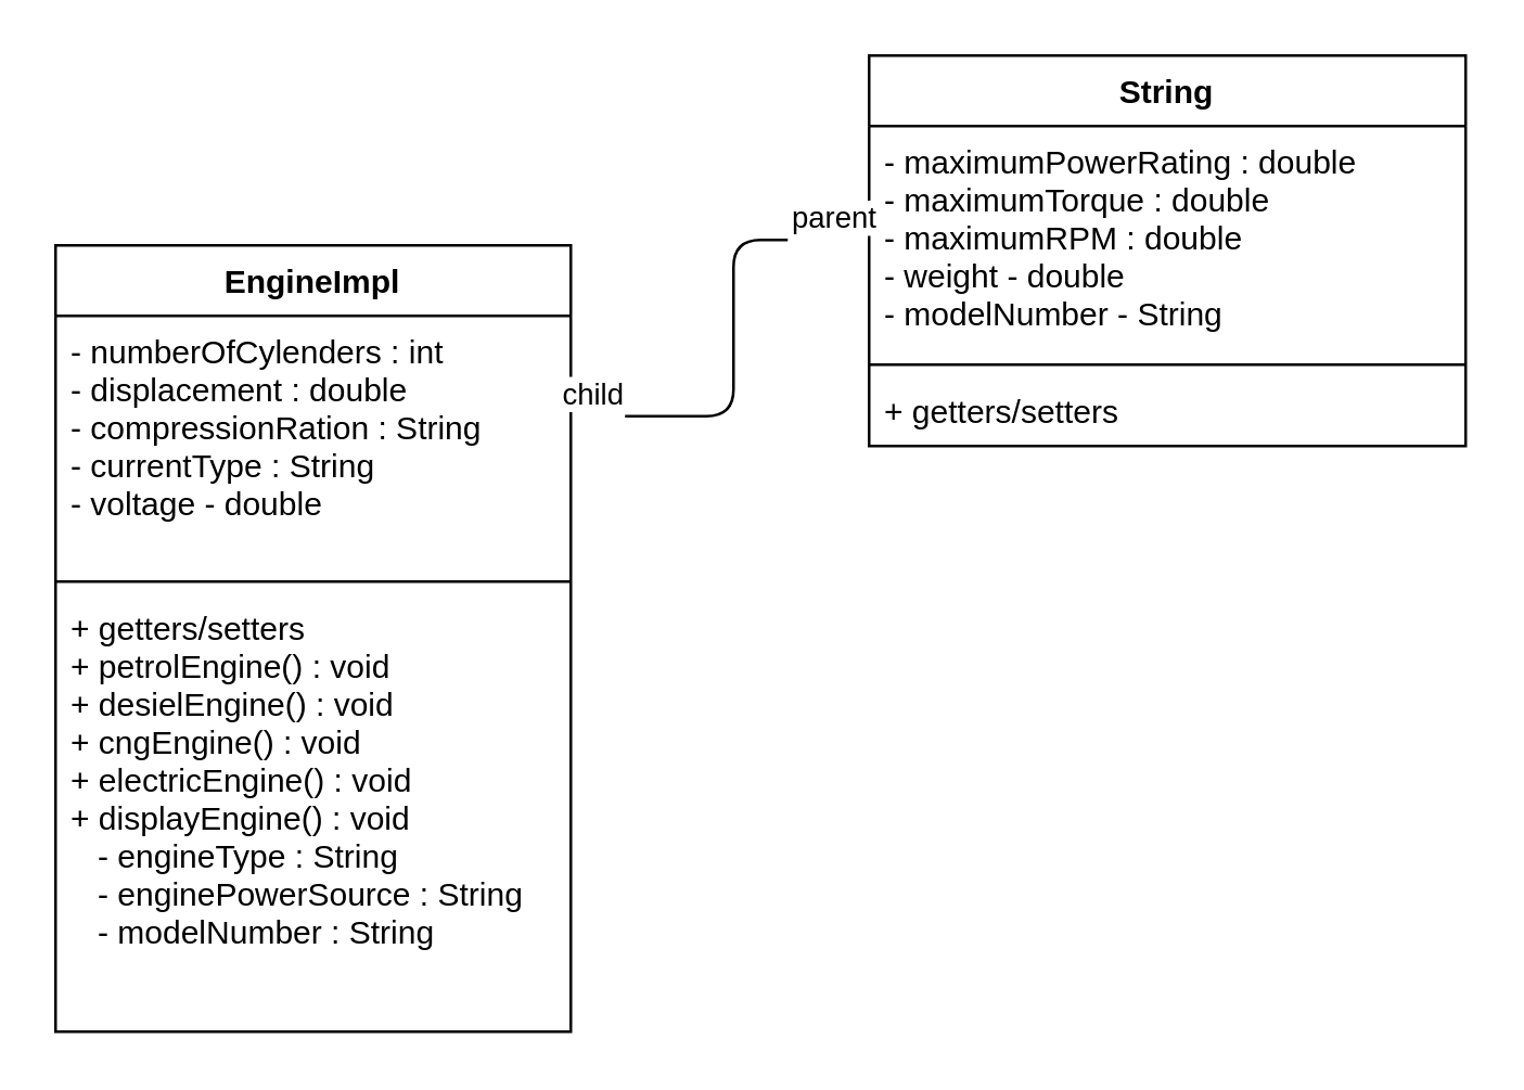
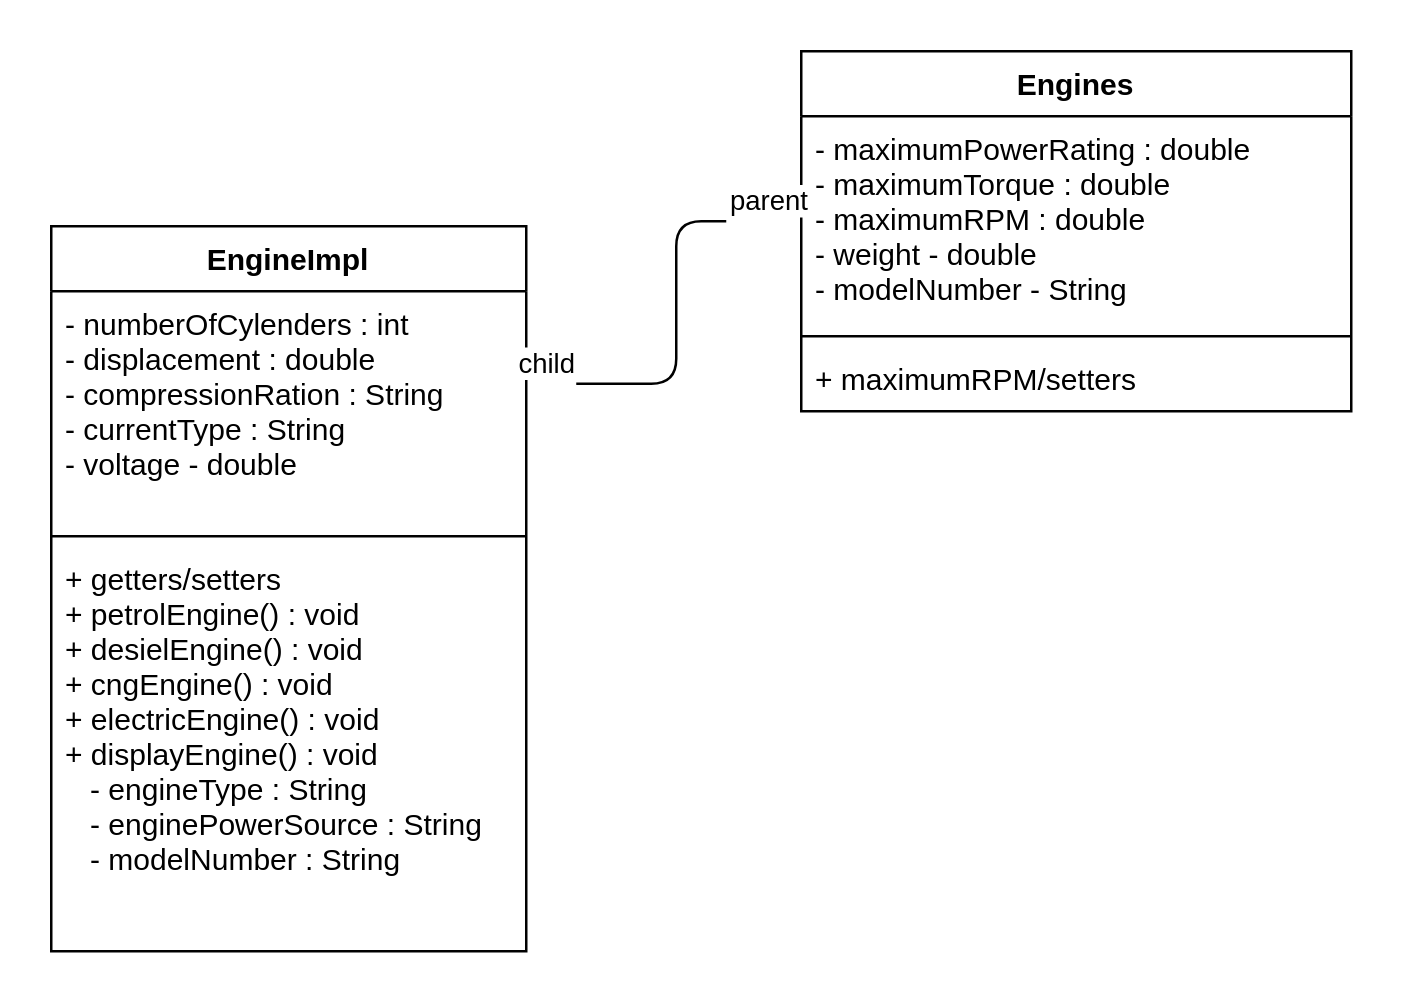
  <mxCell id="0" />
  <mxCell id="1" parent="0" />
- <mxCell id="2" value="String" style="swimlane;fontStyle=1;align=center;verticalAlign=top;childLayout=stackLayout;horizontal=1;startSize=26;horizontalStack=0;resizeParent=1;resizeParentMax=0;resizeLast=0;collapsible=1;marginBottom=0;" parent="1" vertex="1"><mxGeometry x="320" y="20" width="220" height="144" as="geometry" /></mxCell>
+ <mxCell id="2" value="Engines" style="swimlane;fontStyle=1;align=center;verticalAlign=top;childLayout=stackLayout;horizontal=1;startSize=26;horizontalStack=0;resizeParent=1;resizeParentMax=0;resizeLast=0;collapsible=1;marginBottom=0;" parent="1" vertex="1"><mxGeometry x="320" y="20" width="220" height="144" as="geometry" /></mxCell>
  <mxCell id="3" value="- maximumPowerRating : double&#10;- maximumTorque : double&#10;- maximumRPM : double&#10;- weight - double&#10;- modelNumber - String&#10;" style="text;strokeColor=none;fillColor=none;align=left;verticalAlign=top;spacingLeft=4;spacingRight=4;overflow=hidden;rotatable=0;points=[[0,0.5],[1,0.5]];portConstraint=eastwest;" parent="2" vertex="1"><mxGeometry y="26" width="220" height="84" as="geometry" /></mxCell>
  <mxCell id="4" value="" style="line;strokeWidth=1;fillColor=none;align=left;verticalAlign=middle;spacingTop=-1;spacingLeft=3;spacingRight=3;rotatable=0;labelPosition=right;points=[];portConstraint=eastwest;" parent="2" vertex="1"><mxGeometry y="110" width="220" height="8" as="geometry" /></mxCell>
- <mxCell id="5" value="+ getters/setters" style="text;strokeColor=none;fillColor=none;align=left;verticalAlign=top;spacingLeft=4;spacingRight=4;overflow=hidden;rotatable=0;points=[[0,0.5],[1,0.5]];portConstraint=eastwest;" parent="2" vertex="1"><mxGeometry y="118" width="220" height="26" as="geometry" /></mxCell>
+ <mxCell id="5" value="+ maximumRPM/setters" style="text;strokeColor=none;fillColor=none;align=left;verticalAlign=top;spacingLeft=4;spacingRight=4;overflow=hidden;rotatable=0;points=[[0,0.5],[1,0.5]];portConstraint=eastwest;" parent="2" vertex="1"><mxGeometry y="118" width="220" height="26" as="geometry" /></mxCell>
  <mxCell id="6" value="EngineImpl" style="swimlane;fontStyle=1;align=center;verticalAlign=top;childLayout=stackLayout;horizontal=1;startSize=26;horizontalStack=0;resizeParent=1;resizeParentMax=0;resizeLast=0;collapsible=1;marginBottom=0;" parent="1" vertex="1"><mxGeometry x="20" y="90" width="190" height="290" as="geometry" /></mxCell>
  <mxCell id="7" value="- numberOfCylenders : int&#10;- displacement : double&#10;- compressionRation : String&#10;- currentType : String&#10;- voltage - double" style="text;strokeColor=none;fillColor=none;align=left;verticalAlign=top;spacingLeft=4;spacingRight=4;overflow=hidden;rotatable=0;points=[[0,0.5],[1,0.5]];portConstraint=eastwest;" parent="6" vertex="1"><mxGeometry y="26" width="190" height="94" as="geometry" /></mxCell>
  <mxCell id="8" value="" style="line;strokeWidth=1;fillColor=none;align=left;verticalAlign=middle;spacingTop=-1;spacingLeft=3;spacingRight=3;rotatable=0;labelPosition=right;points=[];portConstraint=eastwest;" parent="6" vertex="1"><mxGeometry y="120" width="190" height="8" as="geometry" /></mxCell>
  <mxCell id="9" value="+ getters/setters&#10;+ petrolEngine() : void&#10;+ desielEngine() : void&#10;+ cngEngine() : void&#10;+ electricEngine() : void&#10;+ displayEngine() : void&#10;   - engineType : String&#10;   - enginePowerSource : String&#10;   - modelNumber : String" style="text;strokeColor=none;fillColor=none;align=left;verticalAlign=top;spacingLeft=4;spacingRight=4;overflow=hidden;rotatable=0;points=[[0,0.5],[1,0.5]];portConstraint=eastwest;" parent="6" vertex="1"><mxGeometry y="128" width="190" height="162" as="geometry" /></mxCell>
  <mxCell id="10" value="" style="endArrow=none;html=1;edgeStyle=orthogonalEdgeStyle;" parent="1" edge="1"><mxGeometry relative="1" as="geometry"><mxPoint x="290" y="88" as="sourcePoint" /><mxPoint x="230" y="153" as="targetPoint" /><Array as="points"><mxPoint x="270" y="88" /><mxPoint x="270" y="153" /></Array></mxGeometry></mxCell>
  <mxCell id="11" value="parent" style="edgeLabel;resizable=0;html=1;align=left;verticalAlign=bottom;" parent="10" connectable="0" vertex="1"><mxGeometry x="-1" relative="1" as="geometry" /></mxCell>
  <mxCell id="12" value="child" style="edgeLabel;resizable=0;html=1;align=right;verticalAlign=bottom;" parent="10" connectable="0" vertex="1"><mxGeometry x="1" relative="1" as="geometry" /></mxCell>
